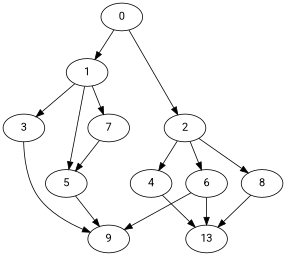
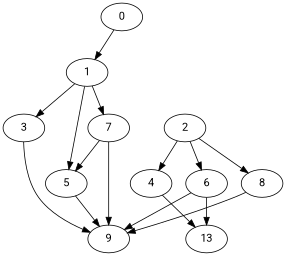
  digraph {
    fontname=Roboto
    ordering=out
    node [fontname=Roboto]
    edge [fontname=Roboto]
    0 [height=0.50 width=0.75]
    1 [height=0.50 width=0.75]
    2 [height=0.50 width=0.75]
    3 [height=0.50 width=0.75]
    5 [height=0.50 width=0.75]
    7 [height=0.50 width=0.75]
    4 [height=0.50 width=0.75]
    6 [height=0.50 width=0.75]
    8 [height=0.50 width=0.75]
    9 [height=0.50 width=0.75]
    n11 [height=0.50 label=13 width=0.75]
    0 -> 1
-   0 -> 2
    1 -> 3
    1 -> 5
    1 -> 7
    2 -> 4
    2 -> 6
    2 -> 8
    3 -> 9
    5 -> 9
    7 -> 5
+   7 -> 9
    4 -> n11
    6 -> 9
    6 -> n11
-   8 -> n11
+   8 -> 9
  }
